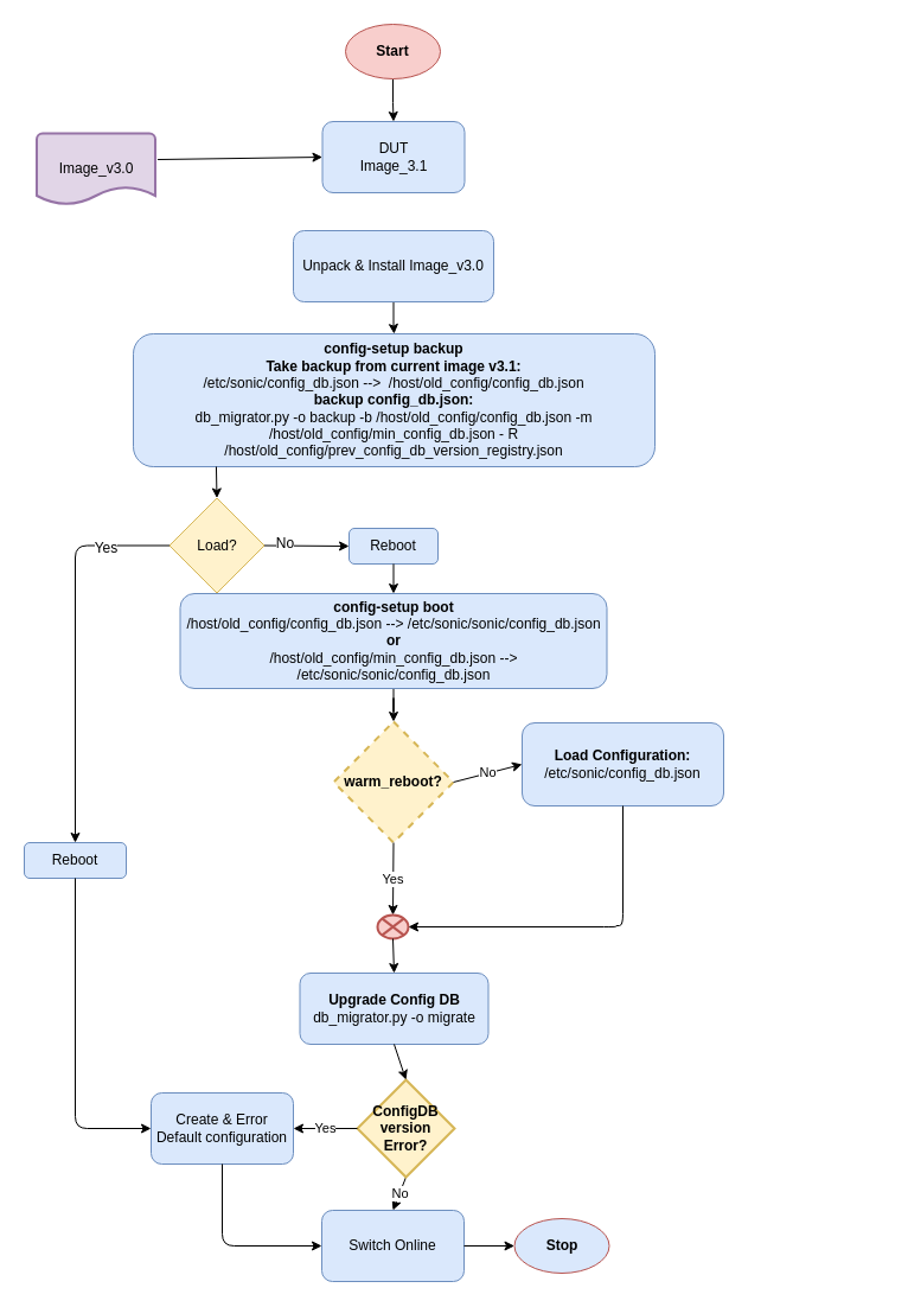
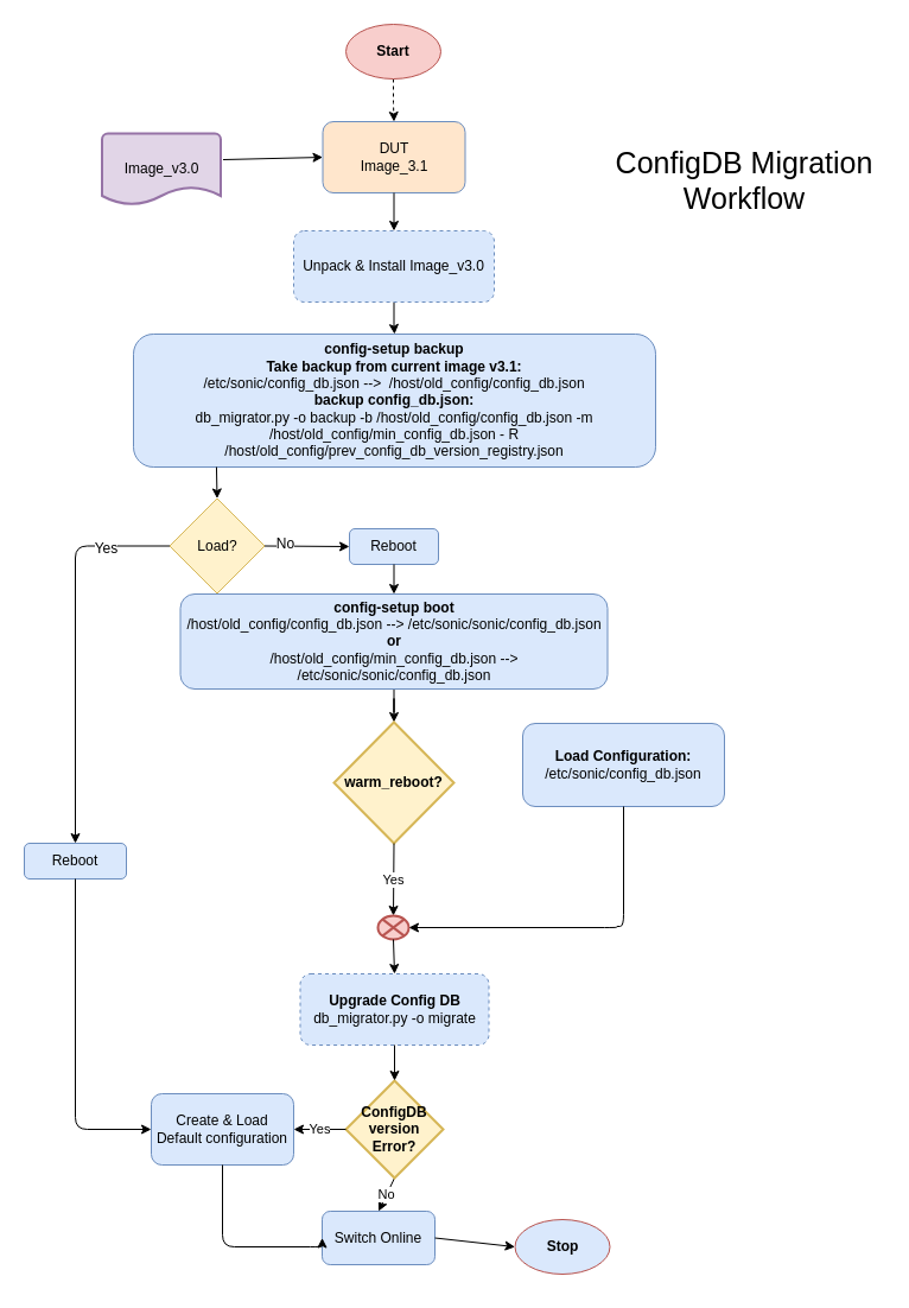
  <mxCell id="0" />
  <mxCell id="1" parent="0" />
- <mxCell id="2" value="DUT&lt;br&gt;Image_3.1" style="rounded=1;whiteSpace=wrap;html=1;fillColor=#dae8fc;strokeColor=#6c8ebf;" parent="1" vertex="1"><mxGeometry x="271.5" y="102" width="120" height="60" as="geometry" /></mxCell>
+ <mxCell id="2" value="DUT&lt;br&gt;Image_3.1" style="rounded=1;whiteSpace=wrap;html=1;fillColor=#ffe6cc;strokeColor=#6c8ebf;" parent="1" vertex="1"><mxGeometry x="271.5" y="102" width="120" height="60" as="geometry" /></mxCell>
  <mxCell id="3" value="" style="endArrow=classic;html=1;exitX=1.02;exitY=0.367;exitDx=0;exitDy=0;exitPerimeter=0;entryX=0;entryY=0.5;entryDx=0;entryDy=0;" parent="1" source="4" target="2" edge="1"><mxGeometry width="50" height="50" relative="1" as="geometry"><mxPoint x="95.5" y="252" as="sourcePoint" /><mxPoint x="95.5" y="352" as="targetPoint" /></mxGeometry></mxCell>
- <mxCell id="4" value="Image_v3.0" style="strokeWidth=2;html=1;shape=mxgraph.flowchart.document2;whiteSpace=wrap;size=0.25;fillColor=#e1d5e7;strokeColor=#9673a6;" parent="1" vertex="1"><mxGeometry x="30.5" y="112" width="100" height="60" as="geometry" /></mxCell>
+ <mxCell id="4" value="Image_v3.0" style="strokeWidth=2;html=1;shape=mxgraph.flowchart.document2;whiteSpace=wrap;size=0.25;fillColor=#e1d5e7;strokeColor=#9673a6;" parent="1" vertex="1"><mxGeometry x="85.5" y="112" width="100" height="60" as="geometry" /></mxCell>
+ <mxCell id="5" value="" style="endArrow=classic;html=1;exitX=0.5;exitY=1;exitDx=0;exitDy=0;entryX=0.5;entryY=0;entryDx=0;entryDy=0;" parent="1" source="2" target="7" edge="1"><mxGeometry width="50" height="50" relative="1" as="geometry"><mxPoint x="85.5" y="242" as="sourcePoint" /><mxPoint x="85.5" y="292" as="targetPoint" /></mxGeometry></mxCell>
  <mxCell id="6" style="edgeStyle=orthogonalEdgeStyle;rounded=0;orthogonalLoop=1;jettySize=auto;html=1;entryX=0.5;entryY=0;entryDx=0;entryDy=0;" parent="1" source="7" target="8" edge="1"><mxGeometry relative="1" as="geometry" /></mxCell>
- <mxCell id="7" value="Unpack &amp;amp; Install Image_v3.0" style="rounded=1;whiteSpace=wrap;html=1;fillColor=#dae8fc;strokeColor=#6c8ebf;" parent="1" vertex="1"><mxGeometry x="247" y="194" width="169" height="60" as="geometry" /></mxCell>
+ <mxCell id="7" value="Unpack &amp;amp; Install Image_v3.0" style="rounded=1;whiteSpace=wrap;html=1;fillColor=#dae8fc;strokeColor=#6c8ebf;dashed=1;" parent="1" vertex="1"><mxGeometry x="247" y="194" width="169" height="60" as="geometry" /></mxCell>
  <mxCell id="8" value="&lt;b&gt;config-setup backup&lt;br&gt;Take backup from current image v3.1:&lt;br&gt;&lt;/b&gt;/etc/sonic/config_db.json --&amp;gt;&amp;nbsp;&amp;nbsp;/host/old_config/config_db.json&lt;br&gt;&lt;b&gt;backup config_db.json:&lt;/b&gt;&lt;br&gt;db_migrator.py -o backup -b /host/old_config/config_db.json -m /host/old_config/min_config_db.json - R /host/old_config/prev_config_db_version_registry.json" style="rounded=1;whiteSpace=wrap;html=1;fillColor=#dae8fc;strokeColor=#6c8ebf;" parent="1" vertex="1"><mxGeometry x="112" y="281" width="440" height="112" as="geometry" /></mxCell>
  <mxCell id="9" value="Reboot" style="rounded=1;whiteSpace=wrap;html=1;fillColor=#dae8fc;strokeColor=#6c8ebf;" parent="1" vertex="1"><mxGeometry x="294" y="445" width="75" height="30" as="geometry" /></mxCell>
  <mxCell id="10" style="edgeStyle=orthogonalEdgeStyle;rounded=0;orthogonalLoop=1;jettySize=auto;html=1;entryX=0.5;entryY=0;entryDx=0;entryDy=0;" parent="1" source="11" target="16" edge="1"><mxGeometry relative="1" as="geometry"><mxPoint x="332" y="668" as="targetPoint" /></mxGeometry></mxCell>
  <mxCell id="11" value="&lt;b&gt;config-setup&amp;nbsp;boot&lt;/b&gt;&lt;br&gt;/host/old_config/config_db.json --&amp;gt; /etc/sonic/sonic/config_db.json&lt;br&gt;&lt;b&gt;or&lt;/b&gt;&lt;br&gt;/host/old_config/min_config_db.json --&amp;gt; /etc/sonic/sonic/config_db.json" style="rounded=1;whiteSpace=wrap;html=1;fillColor=#dae8fc;strokeColor=#6c8ebf;" parent="1" vertex="1"><mxGeometry x="151.5" y="500" width="360" height="80" as="geometry" /></mxCell>
  <mxCell id="12" value="&lt;b&gt;Load Configuration:&lt;/b&gt;&lt;br&gt;/etc/sonic/config_db.json" style="rounded=1;whiteSpace=wrap;html=1;fillColor=#dae8fc;strokeColor=#6c8ebf;" parent="1" vertex="1"><mxGeometry x="440" y="609" width="170" height="70" as="geometry" /></mxCell>
- <mxCell id="13" value="" style="edgeStyle=orthogonalEdgeStyle;rounded=0;orthogonalLoop=1;jettySize=auto;html=1;" parent="1" source="14" target="2" edge="1"><mxGeometry relative="1" as="geometry" /></mxCell>
+ <mxCell id="13" value="" style="edgeStyle=orthogonalEdgeStyle;rounded=0;orthogonalLoop=1;jettySize=auto;html=1;dashed=1;" parent="1" source="14" target="2" edge="1"><mxGeometry relative="1" as="geometry" /></mxCell>
  <mxCell id="14" value="&lt;b&gt;Start&lt;/b&gt;" style="ellipse;whiteSpace=wrap;html=1;fillColor=#f8cecc;strokeColor=#b85450;" parent="1" vertex="1"><mxGeometry x="291" y="20" width="80" height="46" as="geometry" /></mxCell>
- <mxCell id="16" value="&lt;b&gt;warm_reboot?&lt;/b&gt;" style="rhombus;whiteSpace=wrap;html=1;fillColor=#fff2cc;strokeColor=#d6b656;gradientColor=none;strokeWidth=2;dashed=1;" parent="1" vertex="1"><mxGeometry x="281" y="608" width="101" height="102" as="geometry" /></mxCell>
+ <mxCell id="15" value="&lt;font style=&quot;font-size: 25px&quot;&gt;ConfigDB Migration Workflow&lt;/font&gt;" style="text;html=1;strokeColor=none;fillColor=none;align=center;verticalAlign=middle;whiteSpace=wrap;rounded=0;" parent="1" vertex="1"><mxGeometry x="510" y="102" width="234" height="98" as="geometry" /></mxCell>
+ <mxCell id="16" value="&lt;b&gt;warm_reboot?&lt;/b&gt;" style="rhombus;whiteSpace=wrap;html=1;fillColor=#fff2cc;strokeColor=#d6b656;gradientColor=none;strokeWidth=2;" parent="1" vertex="1"><mxGeometry x="281" y="608" width="101" height="102" as="geometry" /></mxCell>
  <mxCell id="17" value="Yes" style="endArrow=classic;html=1;exitX=0.5;exitY=1;exitDx=0;exitDy=0;entryX=0.5;entryY=0;entryDx=0;entryDy=0;entryPerimeter=0;" parent="1" source="16" target="20" edge="1"><mxGeometry width="50" height="50" relative="1" as="geometry"><mxPoint x="89.5" y="946" as="sourcePoint" /><mxPoint x="331.5" y="786" as="targetPoint" /></mxGeometry></mxCell>
- <mxCell id="18" value="No" style="endArrow=classic;html=1;exitX=1;exitY=0.5;exitDx=0;exitDy=0;entryX=0;entryY=0.5;entryDx=0;entryDy=0;" parent="1" source="16" target="12" edge="1"><mxGeometry width="50" height="50" relative="1" as="geometry"><mxPoint x="401" y="765" as="sourcePoint" /><mxPoint x="381.5" y="856" as="targetPoint" /></mxGeometry></mxCell>
- <mxCell id="19" value="&lt;b&gt;Upgrade Config DB&lt;/b&gt;&lt;br&gt;db_migrator.py -o migrate" style="rounded=1;whiteSpace=wrap;html=1;fillColor=#dae8fc;strokeColor=#6c8ebf;" parent="1" vertex="1"><mxGeometry x="252.5" y="820" width="159" height="60" as="geometry" /></mxCell>
+ <mxCell id="19" value="&lt;b&gt;Upgrade Config DB&lt;/b&gt;&lt;br&gt;db_migrator.py -o migrate" style="rounded=1;whiteSpace=wrap;html=1;fillColor=#dae8fc;strokeColor=#6c8ebf;dashed=1;" parent="1" vertex="1"><mxGeometry x="252.5" y="820" width="159" height="60" as="geometry" /></mxCell>
  <mxCell id="20" value="" style="verticalLabelPosition=bottom;verticalAlign=top;html=1;strokeWidth=2;shape=mxgraph.flowchart.or;fillColor=#f8cecc;strokeColor=#b85450;" parent="1" vertex="1"><mxGeometry x="318" y="771" width="26" height="20" as="geometry" /></mxCell>
  <mxCell id="21" value="" style="edgeStyle=segmentEdgeStyle;endArrow=classic;html=1;entryX=1;entryY=0.5;entryDx=0;entryDy=0;entryPerimeter=0;exitX=0.5;exitY=1;exitDx=0;exitDy=0;" parent="1" source="12" target="20" edge="1"><mxGeometry width="50" height="50" relative="1" as="geometry"><mxPoint x="461.5" y="846" as="sourcePoint" /><mxPoint x="511.5" y="796" as="targetPoint" /><Array as="points"><mxPoint x="519" y="780" /></Array></mxGeometry></mxCell>
  <mxCell id="22" value="" style="endArrow=classic;html=1;exitX=0.5;exitY=1;exitDx=0;exitDy=0;exitPerimeter=0;entryX=0.5;entryY=0;entryDx=0;entryDy=0;" parent="1" source="20" target="19" edge="1"><mxGeometry width="50" height="50" relative="1" as="geometry"><mxPoint x="89.5" y="1006" as="sourcePoint" /><mxPoint x="139.5" y="956" as="targetPoint" /></mxGeometry></mxCell>
  <mxCell id="23" value="No" style="endArrow=classic;html=1;entryX=0.5;entryY=0;entryDx=0;entryDy=0;exitX=0.5;exitY=1;exitDx=0;exitDy=0;" parent="1" source="24" target="29" edge="1"><mxGeometry width="50" height="50" relative="1" as="geometry"><mxPoint x="530" y="950" as="sourcePoint" /><mxPoint x="333" y="1030" as="targetPoint" /></mxGeometry></mxCell>
- <mxCell id="24" value="&lt;b&gt;ConfigDB version Error?&lt;/b&gt;" style="rhombus;whiteSpace=wrap;html=1;fillColor=#fff2cc;strokeColor=#d6b656;gradientColor=none;strokeWidth=2;" parent="1" vertex="1"><mxGeometry x="301" y="910" width="82" height="82" as="geometry" /></mxCell>
+ <mxCell id="24" value="&lt;b&gt;ConfigDB version Error?&lt;/b&gt;" style="rhombus;whiteSpace=wrap;html=1;fillColor=#fff2cc;strokeColor=#d6b656;gradientColor=none;strokeWidth=2;" parent="1" vertex="1"><mxGeometry x="291" y="910" width="82" height="82" as="geometry" /></mxCell>
  <mxCell id="25" value="" style="endArrow=classic;html=1;exitX=0.5;exitY=1;exitDx=0;exitDy=0;entryX=0.5;entryY=0;entryDx=0;entryDy=0;" parent="1" source="19" target="24" edge="1"><mxGeometry width="50" height="50" relative="1" as="geometry"><mxPoint x="80" y="1220" as="sourcePoint" /><mxPoint x="130" y="1170" as="targetPoint" /></mxGeometry></mxCell>
- <mxCell id="26" value="Create &amp;amp; Error Default configuration" style="rounded=1;whiteSpace=wrap;html=1;fillColor=#dae8fc;strokeColor=#6c8ebf;" parent="1" vertex="1"><mxGeometry x="127" y="921" width="120" height="60" as="geometry" /></mxCell>
+ <mxCell id="26" value="Create &amp;amp; Load Default configuration" style="rounded=1;whiteSpace=wrap;html=1;fillColor=#dae8fc;strokeColor=#6c8ebf;" parent="1" vertex="1"><mxGeometry x="127" y="921" width="120" height="60" as="geometry" /></mxCell>
  <mxCell id="27" value="Yes" style="endArrow=classic;html=1;exitX=0;exitY=0.5;exitDx=0;exitDy=0;entryX=1;entryY=0.5;entryDx=0;entryDy=0;" parent="1" source="24" target="26" edge="1"><mxGeometry width="50" height="50" relative="1" as="geometry"><mxPoint x="90" y="1140" as="sourcePoint" /><mxPoint x="140" y="1090" as="targetPoint" /></mxGeometry></mxCell>
  <mxCell id="28" value="&lt;b&gt;Stop&lt;/b&gt;" style="ellipse;whiteSpace=wrap;html=1;fillColor=#dae8fc;strokeColor=#b85450;" parent="1" vertex="1"><mxGeometry x="433.5" y="1027" width="80" height="46" as="geometry" /></mxCell>
- <mxCell id="29" value="Switch Online" style="rounded=1;whiteSpace=wrap;html=1;fillColor=#dae8fc;strokeColor=#6c8ebf;" parent="1" vertex="1"><mxGeometry x="271" y="1020" width="120" height="60" as="geometry" /></mxCell>
+ <mxCell id="29" value="Switch Online" style="rounded=1;whiteSpace=wrap;html=1;fillColor=#dae8fc;strokeColor=#6c8ebf;" parent="1" vertex="1"><mxGeometry x="271" y="1020" width="95" height="45" as="geometry" /></mxCell>
  <mxCell id="30" value="" style="edgeStyle=segmentEdgeStyle;endArrow=classic;html=1;entryX=0;entryY=0.5;entryDx=0;entryDy=0;exitX=0.5;exitY=1;exitDx=0;exitDy=0;" parent="1" source="26" target="29" edge="1"><mxGeometry width="50" height="50" relative="1" as="geometry"><mxPoint x="110.5" y="1063" as="sourcePoint" /><mxPoint x="160.5" y="1013" as="targetPoint" /><Array as="points"><mxPoint x="187" y="1050" /></Array></mxGeometry></mxCell>
  <mxCell id="31" value="" style="endArrow=classic;html=1;exitX=1;exitY=0.5;exitDx=0;exitDy=0;entryX=0;entryY=0.5;entryDx=0;entryDy=0;" parent="1" source="29" target="28" edge="1"><mxGeometry width="50" height="50" relative="1" as="geometry"><mxPoint x="485" y="1042" as="sourcePoint" /><mxPoint x="460" y="1050" as="targetPoint" /></mxGeometry></mxCell>
  <mxCell id="32" value="Load?" style="rhombus;whiteSpace=wrap;html=1;fillColor=#fff2cc;strokeColor=#d6b656;" parent="1" vertex="1"><mxGeometry x="142.5" y="419.5" width="80" height="80" as="geometry" /></mxCell>
  <mxCell id="33" value="" style="endArrow=classic;html=1;exitX=0.159;exitY=1;exitDx=0;exitDy=0;exitPerimeter=0;entryX=0.5;entryY=0;entryDx=0;entryDy=0;" parent="1" source="8" target="32" edge="1"><mxGeometry width="50" height="50" relative="1" as="geometry"><mxPoint x="90" y="1150" as="sourcePoint" /><mxPoint x="140" y="1100" as="targetPoint" /></mxGeometry></mxCell>
  <mxCell id="34" value="" style="endArrow=classic;html=1;exitX=1;exitY=0.5;exitDx=0;exitDy=0;entryX=0;entryY=0.5;entryDx=0;entryDy=0;" parent="1" source="32" target="9" edge="1"><mxGeometry width="50" height="50" relative="1" as="geometry"><mxPoint x="90" y="1150" as="sourcePoint" /><mxPoint x="140" y="1100" as="targetPoint" /></mxGeometry></mxCell>
  <mxCell id="35" value="No" style="text;html=1;resizable=0;points=[];align=center;verticalAlign=middle;labelBackgroundColor=#ffffff;" parent="34" vertex="1" connectable="0"><mxGeometry x="-0.553" y="2" relative="1" as="geometry"><mxPoint x="1" as="offset" /></mxGeometry></mxCell>
  <mxCell id="36" value="Reboot" style="rounded=1;whiteSpace=wrap;html=1;fillColor=#dae8fc;strokeColor=#6c8ebf;" parent="1" vertex="1"><mxGeometry x="20" y="710" width="86" height="30" as="geometry" /></mxCell>
  <mxCell id="37" value="" style="edgeStyle=segmentEdgeStyle;endArrow=classic;html=1;entryX=0.5;entryY=0;entryDx=0;entryDy=0;exitX=0;exitY=0.5;exitDx=0;exitDy=0;" parent="1" source="32" target="36" edge="1"><mxGeometry width="50" height="50" relative="1" as="geometry"><mxPoint x="10" y="1150" as="sourcePoint" /><mxPoint x="60" y="1100" as="targetPoint" /></mxGeometry></mxCell>
  <mxCell id="38" value="Yes" style="text;html=1;resizable=0;points=[];align=center;verticalAlign=middle;labelBackgroundColor=#ffffff;" parent="37" vertex="1" connectable="0"><mxGeometry x="-0.673" y="2" relative="1" as="geometry"><mxPoint as="offset" /></mxGeometry></mxCell>
  <mxCell id="39" value="" style="edgeStyle=segmentEdgeStyle;endArrow=classic;html=1;entryX=0;entryY=0.5;entryDx=0;entryDy=0;exitX=0.5;exitY=1;exitDx=0;exitDy=0;" parent="1" source="36" target="26" edge="1"><mxGeometry width="50" height="50" relative="1" as="geometry"><mxPoint x="10" y="1150" as="sourcePoint" /><mxPoint x="60" y="1100" as="targetPoint" /><Array as="points"><mxPoint x="63" y="951" /></Array></mxGeometry></mxCell>
  <mxCell id="40" value="" style="endArrow=classic;html=1;exitX=0.5;exitY=1;exitDx=0;exitDy=0;entryX=0.5;entryY=0;entryDx=0;entryDy=0;" edge="1" parent="1" source="9" target="11"><mxGeometry width="50" height="50" relative="1" as="geometry"><mxPoint x="20" y="1150" as="sourcePoint" /><mxPoint x="70" y="1100" as="targetPoint" /></mxGeometry></mxCell>
